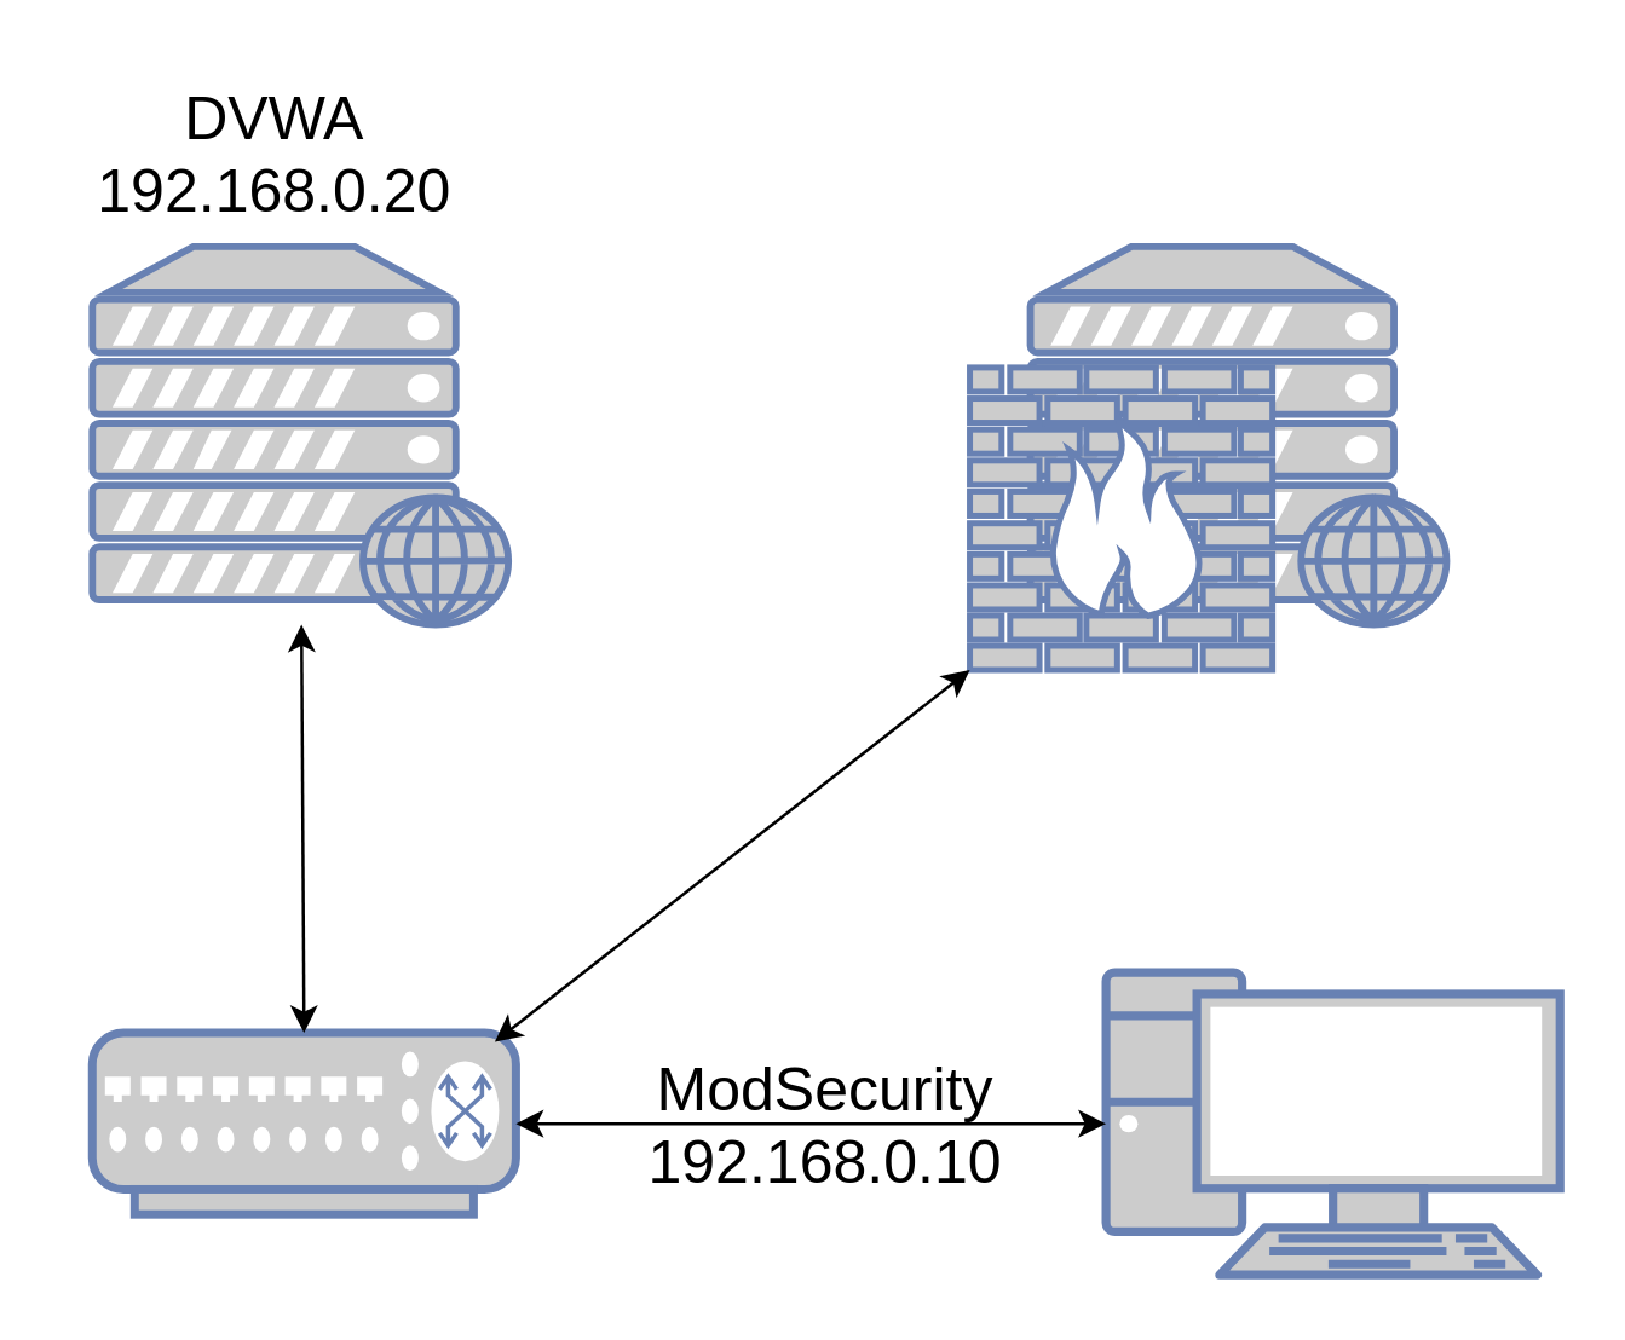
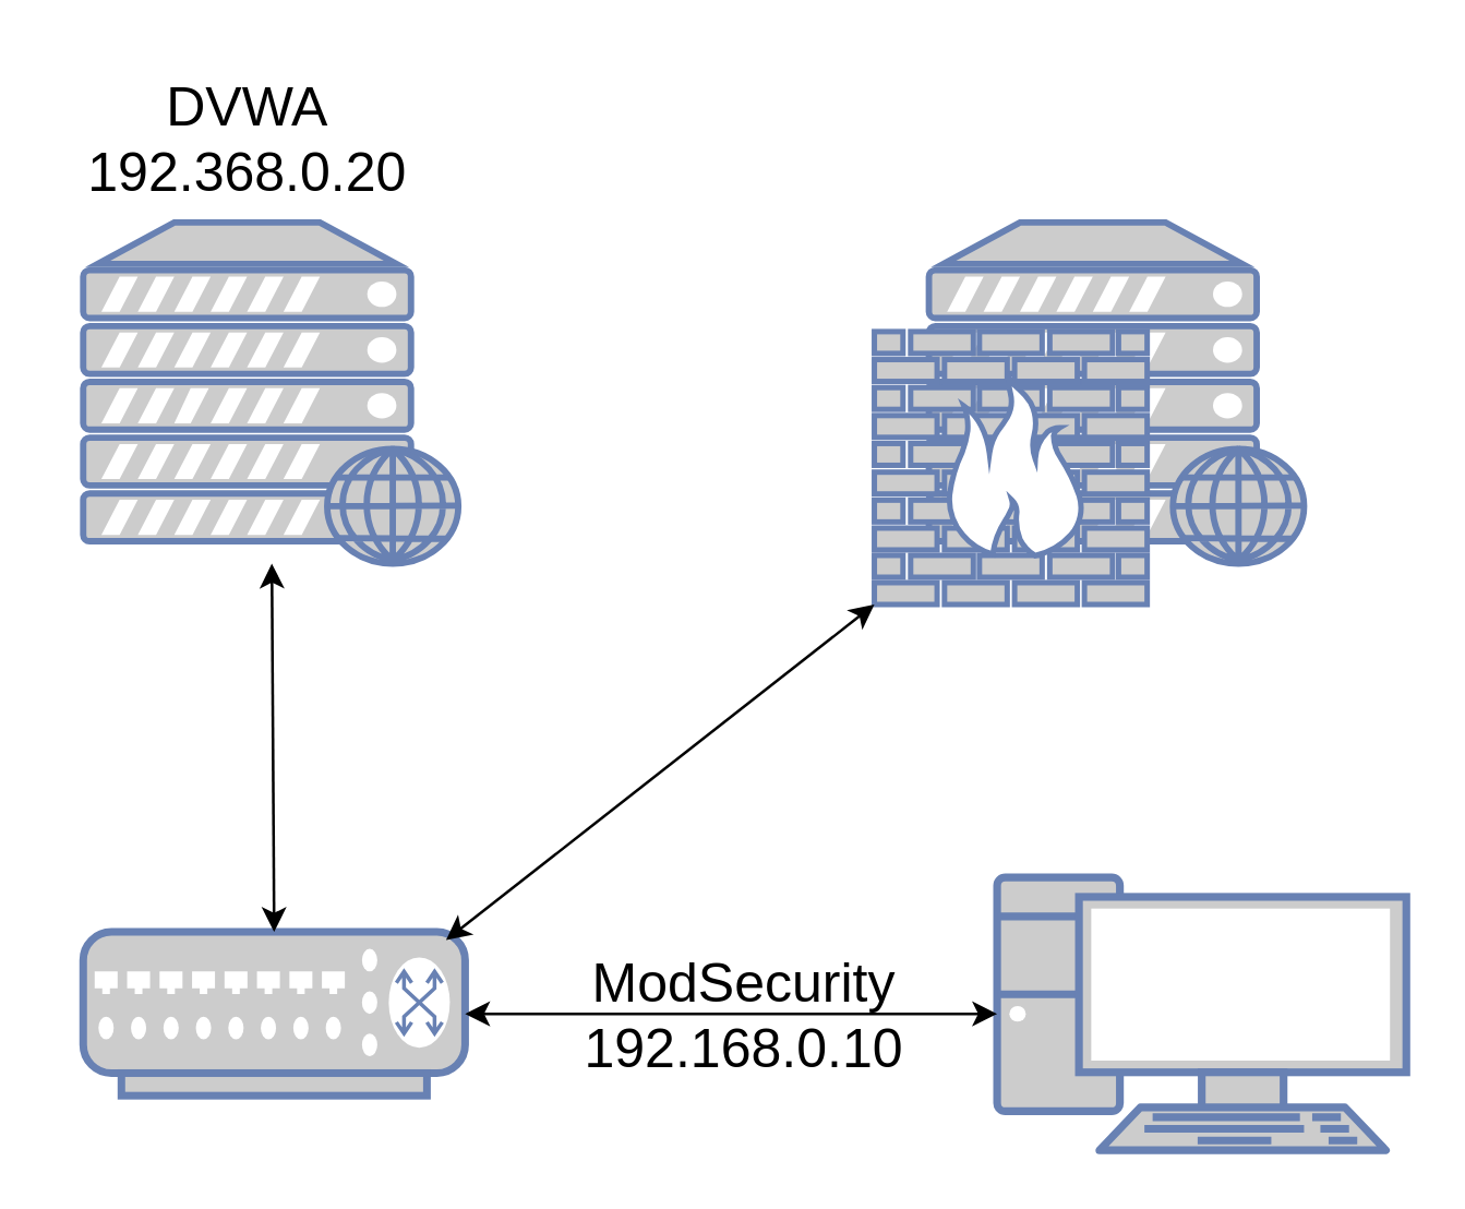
  <mxCell id="0" />
  <mxCell id="1" parent="0" />
  <mxCell id="2" value="" style="fontColor=#0066CC;verticalAlign=top;verticalLabelPosition=bottom;labelPosition=center;align=center;html=1;outlineConnect=0;fillColor=#CCCCCC;strokeColor=#6881B3;gradientColor=none;gradientDirection=north;strokeWidth=2;shape=mxgraph.networks.switch;" vertex="1" parent="1"><mxGeometry x="30" y="341" width="140" height="60" as="geometry" /></mxCell>
  <mxCell id="3" value="" style="fontColor=#0066CC;verticalAlign=top;verticalLabelPosition=bottom;labelPosition=center;align=center;html=1;outlineConnect=0;fillColor=#CCCCCC;strokeColor=#6881B3;gradientColor=none;gradientDirection=north;strokeWidth=2;shape=mxgraph.networks.pc;" vertex="1" parent="1"><mxGeometry x="365" y="321" width="150" height="100" as="geometry" /></mxCell>
  <mxCell id="4" value="" style="fontColor=#0066CC;verticalAlign=top;verticalLabelPosition=bottom;labelPosition=center;align=center;html=1;outlineConnect=0;fillColor=#CCCCCC;strokeColor=#6881B3;gradientColor=none;gradientDirection=north;strokeWidth=2;shape=mxgraph.networks.web_server;" vertex="1" parent="1"><mxGeometry x="30" y="81" width="137.5" height="125" as="geometry" /></mxCell>
  <mxCell id="5" value="" style="fontColor=#0066CC;verticalAlign=top;verticalLabelPosition=bottom;labelPosition=center;align=center;html=1;outlineConnect=0;fillColor=#CCCCCC;strokeColor=#6881B3;gradientColor=none;gradientDirection=north;strokeWidth=2;shape=mxgraph.networks.web_server;" vertex="1" parent="1"><mxGeometry x="340" y="81" width="137.5" height="125" as="geometry" /></mxCell>
  <mxCell id="6" value="" style="fontColor=#0066CC;verticalAlign=top;verticalLabelPosition=bottom;labelPosition=center;align=center;html=1;outlineConnect=0;fillColor=#CCCCCC;strokeColor=#6881B3;gradientColor=none;gradientDirection=north;strokeWidth=2;shape=mxgraph.networks.firewall;" vertex="1" parent="1"><mxGeometry x="320" y="121" width="100" height="100" as="geometry" /></mxCell>
  <mxCell id="7" value="" style="endArrow=classic;startArrow=classic;html=1;rounded=0;entryX=0.5;entryY=0;entryDx=0;entryDy=0;entryPerimeter=0;" edge="1" parent="1" source="4" target="2"><mxGeometry width="50" height="50" relative="1" as="geometry"><mxPoint x="344" y="81" as="sourcePoint" /><mxPoint x="200" y="131" as="targetPoint" /></mxGeometry></mxCell>
  <mxCell id="8" value="" style="endArrow=classic;startArrow=classic;html=1;rounded=0;entryX=0.95;entryY=0.05;entryDx=0;entryDy=0;entryPerimeter=0;exitX=0;exitY=1;exitDx=0;exitDy=0;exitPerimeter=0;" edge="1" parent="1" source="6" target="2"><mxGeometry width="50" height="50" relative="1" as="geometry"><mxPoint x="354" y="91" as="sourcePoint" /><mxPoint x="210" y="141" as="targetPoint" /></mxGeometry></mxCell>
  <mxCell id="9" value="" style="endArrow=classic;startArrow=classic;html=1;rounded=0;exitX=0;exitY=0.5;exitDx=0;exitDy=0;exitPerimeter=0;" edge="1" parent="1" source="3" target="2"><mxGeometry width="50" height="50" relative="1" as="geometry"><mxPoint x="365" y="371" as="sourcePoint" /><mxPoint x="170" y="371" as="targetPoint" /></mxGeometry></mxCell>
  <mxCell id="10" value="&lt;div&gt;ModSecurity&lt;/div&gt;&lt;div&gt;192.168.0.10&lt;/div&gt;" style="text;html=1;align=center;verticalAlign=middle;resizable=0;points=[];autosize=1;strokeColor=none;fillColor=none;fontColor=default;fontSize=20;" vertex="1" parent="1"><mxGeometry x="202" y="341" width="140" height="60" as="geometry" /></mxCell>
- <mxCell id="11" value="DVWA&lt;div&gt;192.168.0.20&lt;/div&gt;" style="text;html=1;align=center;verticalAlign=middle;resizable=0;points=[];autosize=1;strokeColor=none;fillColor=none;fontColor=default;fontSize=20;" vertex="1" parent="1"><mxGeometry x="20" y="20" width="140" height="60" as="geometry" /></mxCell>
+ <mxCell id="11" value="DVWA&lt;div&gt;192.368.0.20&lt;/div&gt;" style="text;html=1;align=center;verticalAlign=middle;resizable=0;points=[];autosize=1;strokeColor=none;fillColor=none;fontColor=default;fontSize=20;" vertex="1" parent="1"><mxGeometry x="20" y="20" width="140" height="60" as="geometry" /></mxCell>
